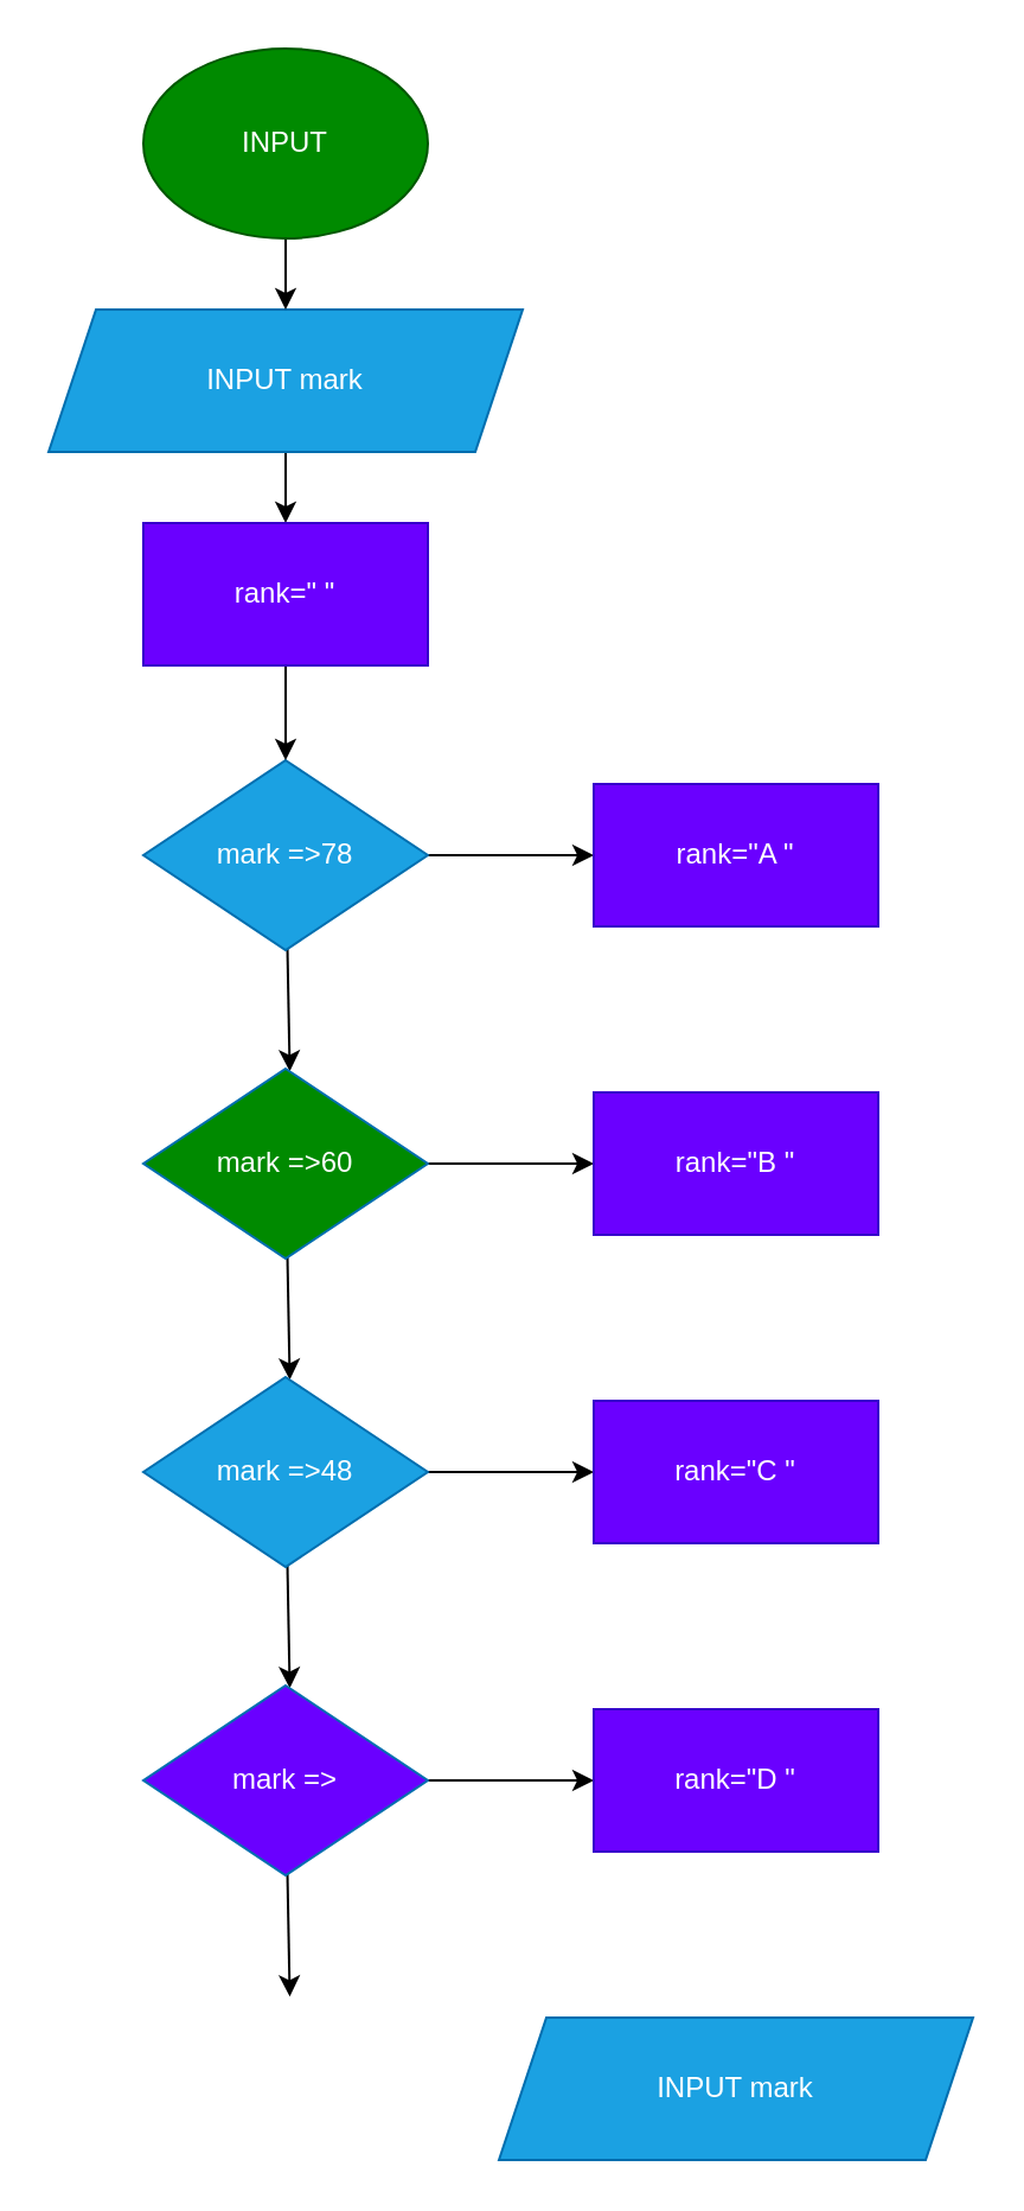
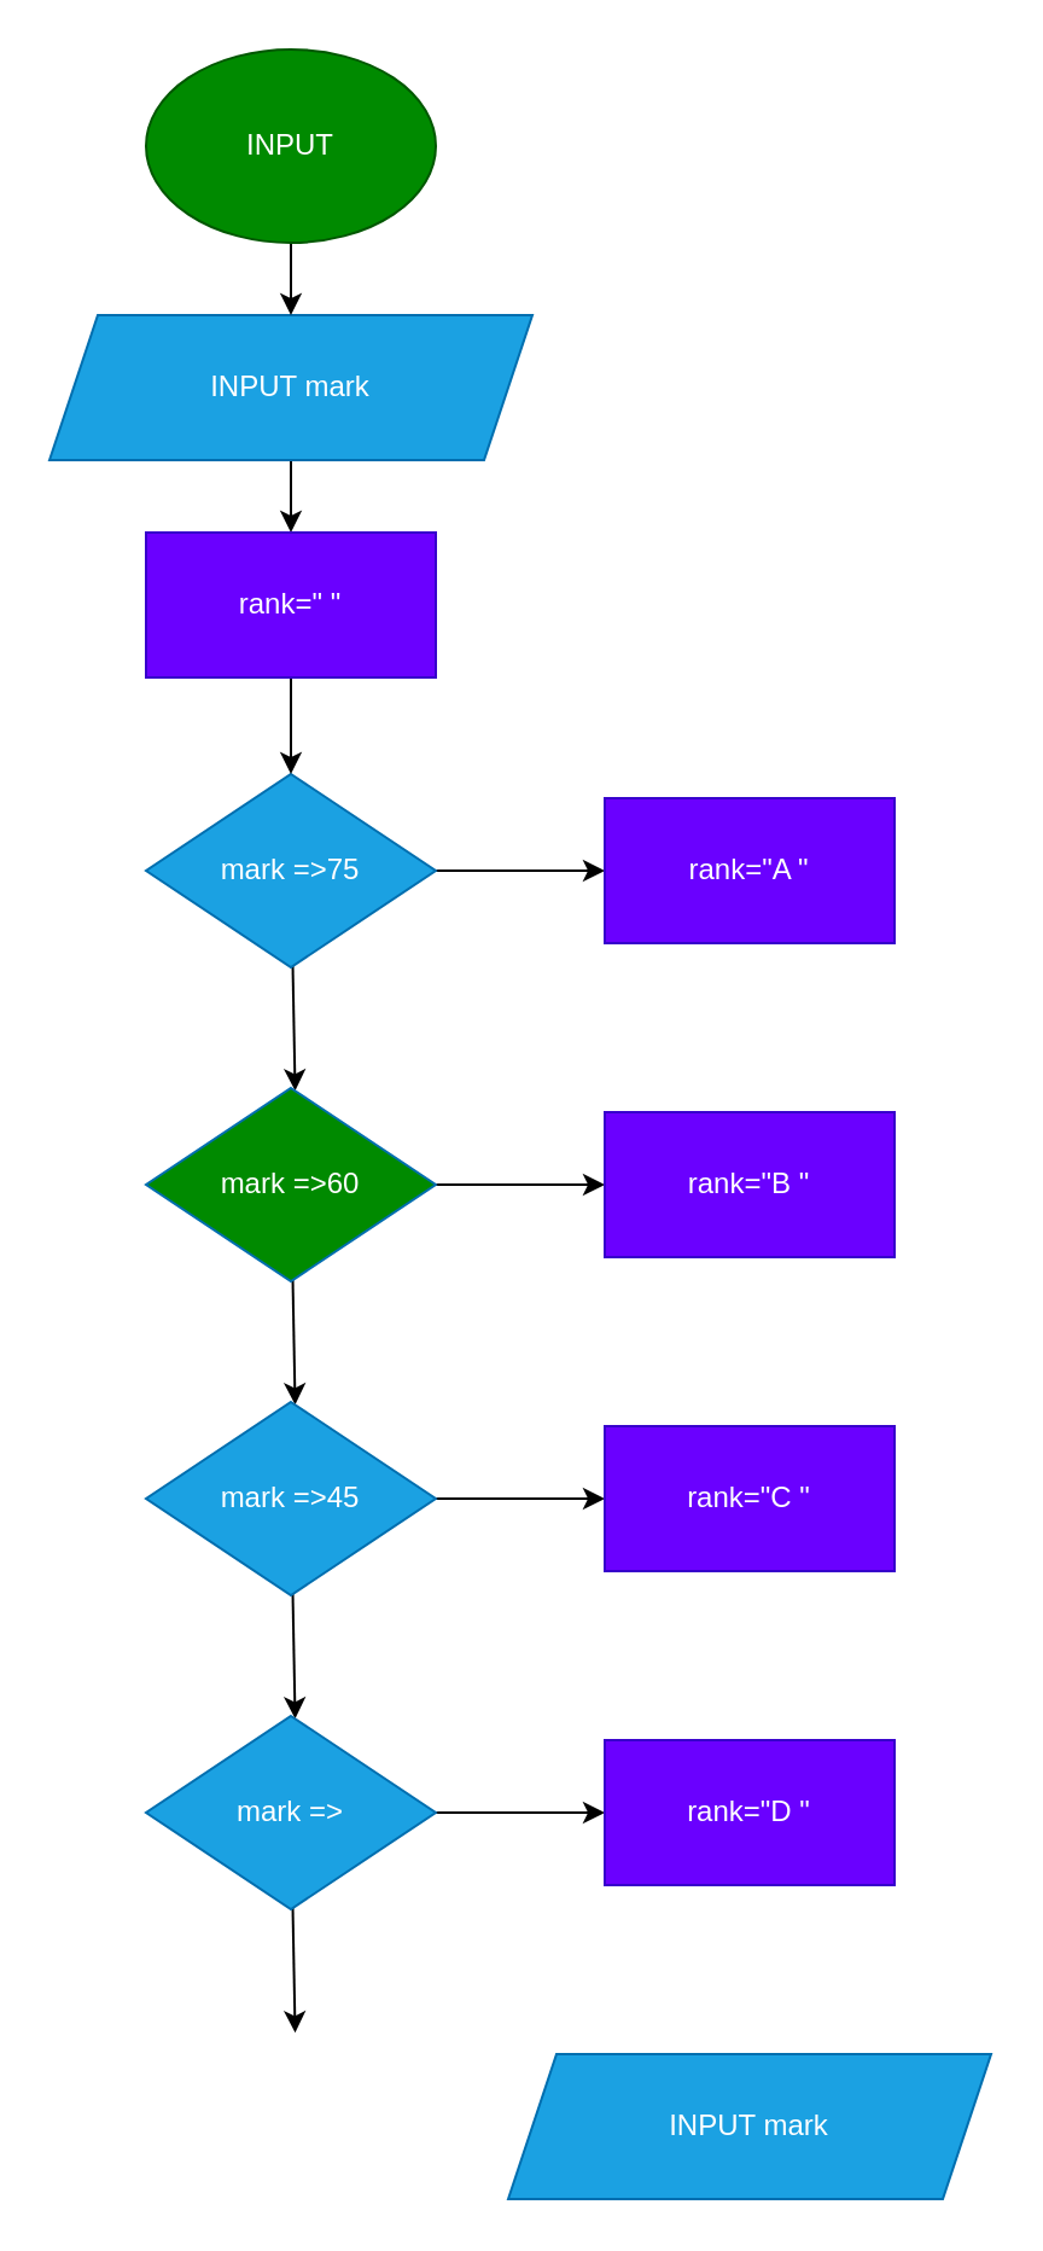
  <mxCell id="0" />
  <mxCell id="1" parent="0" />
  <mxCell id="2" value="" style="edgeStyle=none;html=1;" edge="1" parent="1" source="3"><mxGeometry relative="1" as="geometry"><mxPoint x="120" y="220" as="targetPoint" /></mxGeometry></mxCell>
  <mxCell id="3" value="INPUT mark" style="shape=parallelogram;perimeter=parallelogramPerimeter;whiteSpace=wrap;html=1;fixedSize=1;fillColor=#1ba1e2;strokeColor=#006EAF;fontColor=#ffffff;" vertex="1" parent="1"><mxGeometry x="20" y="130" width="200" height="60" as="geometry" /></mxCell>
  <mxCell id="4" value="" style="edgeStyle=none;html=1;fontColor=#FFFFFF;" edge="1" parent="1" source="6"><mxGeometry relative="1" as="geometry"><mxPoint x="121.765" y="451.176" as="targetPoint" /></mxGeometry></mxCell>
  <mxCell id="5" style="edgeStyle=none;html=1;entryX=0;entryY=0.5;entryDx=0;entryDy=0;" edge="1" parent="1" source="6" target="13"><mxGeometry relative="1" as="geometry" /></mxCell>
- <mxCell id="6" value="mark =&amp;gt;78" style="rhombus;whiteSpace=wrap;html=1;fontColor=#ffffff;fillColor=#1ba1e2;strokeColor=#006EAF;" vertex="1" parent="1"><mxGeometry x="60" y="320" width="120" height="80" as="geometry" /></mxCell>
+ <mxCell id="6" value="mark =&amp;gt;75" style="rhombus;whiteSpace=wrap;html=1;fontColor=#ffffff;fillColor=#1ba1e2;strokeColor=#006EAF;" vertex="1" parent="1"><mxGeometry x="60" y="320" width="120" height="80" as="geometry" /></mxCell>
  <mxCell id="7" value="" style="edgeStyle=none;html=1;" edge="1" parent="1" source="8" target="3"><mxGeometry relative="1" as="geometry" /></mxCell>
  <mxCell id="8" value="INPUT" style="ellipse;whiteSpace=wrap;html=1;fillColor=#008a00;fontColor=#ffffff;strokeColor=#005700;" vertex="1" parent="1"><mxGeometry x="60" y="20" width="120" height="80" as="geometry" /></mxCell>
  <mxCell id="9" value="TRUE" style="text;html=1;align=center;verticalAlign=middle;resizable=0;points=[];autosize=1;strokeColor=none;fillColor=none;fontColor=#FFFFFF;" vertex="1" parent="1"><mxGeometry x="130" y="410" width="60" height="30" as="geometry" /></mxCell>
  <mxCell id="10" value="FALSE" style="text;html=1;align=center;verticalAlign=middle;resizable=0;points=[];autosize=1;strokeColor=none;fillColor=none;fontColor=#FFFFFF;" vertex="1" parent="1"><mxGeometry x="170" y="320" width="60" height="30" as="geometry" /></mxCell>
  <mxCell id="11" value="" style="edgeStyle=none;html=1;" edge="1" parent="1" target="6"><mxGeometry relative="1" as="geometry"><mxPoint x="120" y="280" as="sourcePoint" /></mxGeometry></mxCell>
  <mxCell id="12" value="rank=&quot; &quot;&lt;span style=&quot;color: rgba(0, 0, 0, 0); font-family: monospace; font-size: 0px; text-align: start;&quot;&gt;%3CmxGraphModel%3E%3Croot%3E%3CmxCell%20id%3D%220%22%2F%3E%3CmxCell%20id%3D%221%22%20parent%3D%220%22%2F%3E%3CmxCell%20id%3D%222%22%20value%3D%22rank%3D%26quot%3B%20%26quot%3B%22%20style%3D%22rounded%3D1%3BwhiteSpace%3Dwrap%3Bhtml%3D1%3BfillColor%3Dnone%3BarcSize%3D15%3B%22%20vertex%3D%221%22%20parent%3D%221%22%3E%3CmxGeometry%20x%3D%22260%22%20y%3D%22210%22%20width%3D%22120%22%20height%3D%2260%22%20as%3D%22geometry%22%2F%3E%3C%2FmxCell%3E%3C%2Froot%3E%3C%2FmxGraphModel%3E&lt;/span&gt;" style="rounded=0;whiteSpace=wrap;html=1;fillColor=#6a00ff;fontColor=#ffffff;strokeColor=#3700CC;" vertex="1" parent="1"><mxGeometry x="60" y="220" width="120" height="60" as="geometry" /></mxCell>
  <mxCell id="13" value="rank=&quot;A &quot;&lt;span style=&quot;color: rgba(0, 0, 0, 0); font-family: monospace; font-size: 0px; text-align: start;&quot;&gt;%3CmxGraphModel%3E%3Croot%3E%3CmxCell%20id%3D%220%22%2F%3E%3CmxCell%20id%3D%221%22%20parent%3D%220%22%2F%3E%3CmxCell%20id%3D%222%22%20value%3D%22rank%3D%26quot%3B%20%26quot%3B%22%20style%3D%22rounded%3D1%3BwhiteSpace%3Dwrap%3Bhtml%3D1%3BfillColor%3Dnone%3BarcSize%3D15%3B%22%20vertex%3D%221%22%20parent%3D%221%22%3E%3CmxGeometry%20x%3D%22260%22%20y%3D%22210%22%20width%3D%22120%22%20height%3D%2260%22%20as%3D%22geometry%22%2F%3E%3C%2FmxCell%3E%3C%2Froot%3E%3C%2FmxGraphModel%3E&lt;/span&gt;" style="rounded=0;whiteSpace=wrap;html=1;fillColor=#6a00ff;fontColor=#ffffff;strokeColor=#3700CC;" vertex="1" parent="1"><mxGeometry x="250" y="330" width="120" height="60" as="geometry" /></mxCell>
  <mxCell id="14" value="" style="edgeStyle=none;html=1;fontColor=#FFFFFF;" edge="1" parent="1" source="16"><mxGeometry relative="1" as="geometry"><mxPoint x="121.765" y="581.176" as="targetPoint" /></mxGeometry></mxCell>
  <mxCell id="15" style="edgeStyle=none;html=1;entryX=0;entryY=0.5;entryDx=0;entryDy=0;" edge="1" parent="1" source="16" target="19"><mxGeometry relative="1" as="geometry" /></mxCell>
  <mxCell id="16" value="mark =&amp;gt;60" style="rhombus;whiteSpace=wrap;html=1;fontColor=#ffffff;fillColor=#008a00;strokeColor=#006EAF;" vertex="1" parent="1"><mxGeometry x="60" y="450" width="120" height="80" as="geometry" /></mxCell>
  <mxCell id="17" value="TRUE" style="text;html=1;align=center;verticalAlign=middle;resizable=0;points=[];autosize=1;strokeColor=none;fillColor=none;fontColor=#FFFFFF;" vertex="1" parent="1"><mxGeometry x="130" y="540" width="60" height="30" as="geometry" /></mxCell>
  <mxCell id="18" value="FALSE" style="text;html=1;align=center;verticalAlign=middle;resizable=0;points=[];autosize=1;strokeColor=none;fillColor=none;fontColor=#FFFFFF;" vertex="1" parent="1"><mxGeometry x="170" y="450" width="60" height="30" as="geometry" /></mxCell>
  <mxCell id="19" value="rank=&quot;B &quot;&lt;span style=&quot;color: rgba(0, 0, 0, 0); font-family: monospace; font-size: 0px; text-align: start;&quot;&gt;%3CmxGraphModel%3E%3Croot%3E%3CmxCell%20id%3D%220%22%2F%3E%3CmxCell%20id%3D%221%22%20parent%3D%220%22%2F%3E%3CmxCell%20id%3D%222%22%20value%3D%22rank%3D%26quot%3B%20%26quot%3B%22%20style%3D%22rounded%3D1%3BwhiteSpace%3Dwrap%3Bhtml%3D1%3BfillColor%3Dnone%3BarcSize%3D15%3B%22%20vertex%3D%221%22%20parent%3D%221%22%3E%3CmxGeometry%20x%3D%22260%22%20y%3D%22210%22%20width%3D%22120%22%20height%3D%2260%22%20as%3D%22geometry%22%2F%3E%3C%2FmxCell%3E%3C%2Froot%3E%3C%2FmxGraphModel%3E&lt;/span&gt;" style="rounded=0;whiteSpace=wrap;html=1;fillColor=#6a00ff;fontColor=#ffffff;strokeColor=#3700CC;" vertex="1" parent="1"><mxGeometry x="250" y="460" width="120" height="60" as="geometry" /></mxCell>
  <mxCell id="20" value="" style="edgeStyle=none;html=1;fontColor=#FFFFFF;" edge="1" parent="1" source="22"><mxGeometry relative="1" as="geometry"><mxPoint x="121.765" y="711.176" as="targetPoint" /></mxGeometry></mxCell>
  <mxCell id="21" style="edgeStyle=none;html=1;entryX=0;entryY=0.5;entryDx=0;entryDy=0;" edge="1" parent="1" source="22" target="25"><mxGeometry relative="1" as="geometry" /></mxCell>
- <mxCell id="22" value="mark =&amp;gt;48" style="rhombus;whiteSpace=wrap;html=1;fontColor=#ffffff;fillColor=#1ba1e2;strokeColor=#006EAF;" vertex="1" parent="1"><mxGeometry x="60" y="580" width="120" height="80" as="geometry" /></mxCell>
+ <mxCell id="22" value="mark =&amp;gt;45" style="rhombus;whiteSpace=wrap;html=1;fontColor=#ffffff;fillColor=#1ba1e2;strokeColor=#006EAF;" vertex="1" parent="1"><mxGeometry x="60" y="580" width="120" height="80" as="geometry" /></mxCell>
  <mxCell id="23" value="TRUE" style="text;html=1;align=center;verticalAlign=middle;resizable=0;points=[];autosize=1;strokeColor=none;fillColor=none;fontColor=#FFFFFF;" vertex="1" parent="1"><mxGeometry x="130" y="670" width="60" height="30" as="geometry" /></mxCell>
  <mxCell id="24" value="FALSE" style="text;html=1;align=center;verticalAlign=middle;resizable=0;points=[];autosize=1;strokeColor=none;fillColor=none;fontColor=#FFFFFF;" vertex="1" parent="1"><mxGeometry x="170" y="580" width="60" height="30" as="geometry" /></mxCell>
  <mxCell id="25" value="rank=&quot;C &quot;&lt;span style=&quot;color: rgba(0, 0, 0, 0); font-family: monospace; font-size: 0px; text-align: start;&quot;&gt;%3CmxGraphModel%3E%3Croot%3E%3CmxCell%20id%3D%220%22%2F%3E%3CmxCell%20id%3D%221%22%20parent%3D%220%22%2F%3E%3CmxCell%20id%3D%222%22%20value%3D%22rank%3D%26quot%3B%20%26quot%3B%22%20style%3D%22rounded%3D1%3BwhiteSpace%3Dwrap%3Bhtml%3D1%3BfillColor%3Dnone%3BarcSize%3D15%3B%22%20vertex%3D%221%22%20parent%3D%221%22%3E%3CmxGeometry%20x%3D%22260%22%20y%3D%22210%22%20width%3D%22120%22%20height%3D%2260%22%20as%3D%22geometry%22%2F%3E%3C%2FmxCell%3E%3C%2Froot%3E%3C%2FmxGraphModel%3E&lt;/span&gt;" style="rounded=0;whiteSpace=wrap;html=1;fillColor=#6a00ff;fontColor=#ffffff;strokeColor=#3700CC;" vertex="1" parent="1"><mxGeometry x="250" y="590" width="120" height="60" as="geometry" /></mxCell>
  <mxCell id="26" value="" style="edgeStyle=none;html=1;fontColor=#FFFFFF;" edge="1" parent="1" source="28"><mxGeometry relative="1" as="geometry"><mxPoint x="121.765" y="841.176" as="targetPoint" /></mxGeometry></mxCell>
  <mxCell id="27" style="edgeStyle=none;html=1;entryX=0;entryY=0.5;entryDx=0;entryDy=0;" edge="1" parent="1" source="28" target="31"><mxGeometry relative="1" as="geometry" /></mxCell>
- <mxCell id="28" value="mark =&amp;gt;" style="rhombus;whiteSpace=wrap;html=1;fontColor=#ffffff;fillColor=#6a00ff;strokeColor=#006EAF;" vertex="1" parent="1"><mxGeometry x="60" y="710" width="120" height="80" as="geometry" /></mxCell>
+ <mxCell id="28" value="mark =&amp;gt;" style="rhombus;whiteSpace=wrap;html=1;fontColor=#ffffff;fillColor=#1ba1e2;strokeColor=#006EAF;" vertex="1" parent="1"><mxGeometry x="60" y="710" width="120" height="80" as="geometry" /></mxCell>
  <mxCell id="29" value="TRUE" style="text;html=1;align=center;verticalAlign=middle;resizable=0;points=[];autosize=1;strokeColor=none;fillColor=none;fontColor=#FFFFFF;" vertex="1" parent="1"><mxGeometry x="130" y="800" width="60" height="30" as="geometry" /></mxCell>
  <mxCell id="30" value="FALSE" style="text;html=1;align=center;verticalAlign=middle;resizable=0;points=[];autosize=1;strokeColor=none;fillColor=none;fontColor=#FFFFFF;" vertex="1" parent="1"><mxGeometry x="170" y="710" width="60" height="30" as="geometry" /></mxCell>
  <mxCell id="31" value="rank=&quot;D &quot;&lt;span style=&quot;color: rgba(0, 0, 0, 0); font-family: monospace; font-size: 0px; text-align: start;&quot;&gt;%3CmxGraphModel%3E%3Croot%3E%3CmxCell%20id%3D%220%22%2F%3E%3CmxCell%20id%3D%221%22%20parent%3D%220%22%2F%3E%3CmxCell%20id%3D%222%22%20value%3D%22rank%3D%26quot%3B%20%26quot%3B%22%20style%3D%22rounded%3D1%3BwhiteSpace%3Dwrap%3Bhtml%3D1%3BfillColor%3Dnone%3BarcSize%3D15%3B%22%20vertex%3D%221%22%20parent%3D%221%22%3E%3CmxGeometry%20x%3D%22260%22%20y%3D%22210%22%20width%3D%22120%22%20height%3D%2260%22%20as%3D%22geometry%22%2F%3E%3C%2FmxCell%3E%3C%2Froot%3E%3C%2FmxGraphModel%3E&lt;/span&gt;" style="rounded=0;whiteSpace=wrap;html=1;fillColor=#6a00ff;fontColor=#ffffff;strokeColor=#3700CC;" vertex="1" parent="1"><mxGeometry x="250" y="720" width="120" height="60" as="geometry" /></mxCell>
  <mxCell id="32" value="INPUT mark" style="shape=parallelogram;perimeter=parallelogramPerimeter;whiteSpace=wrap;html=1;fixedSize=1;fillColor=#1ba1e2;strokeColor=#006EAF;fontColor=#ffffff;" vertex="1" parent="1"><mxGeometry x="210" y="850" width="200" height="60" as="geometry" /></mxCell>
